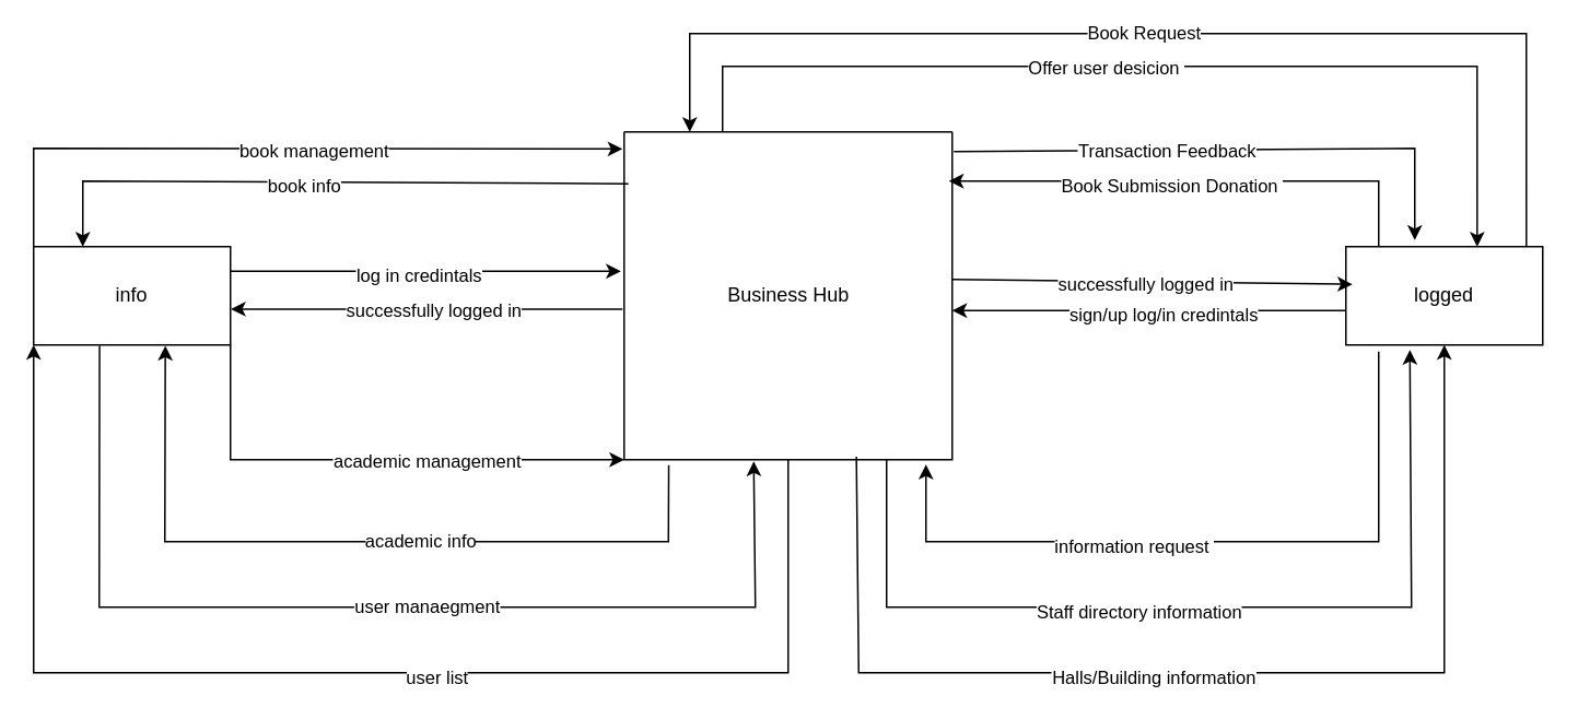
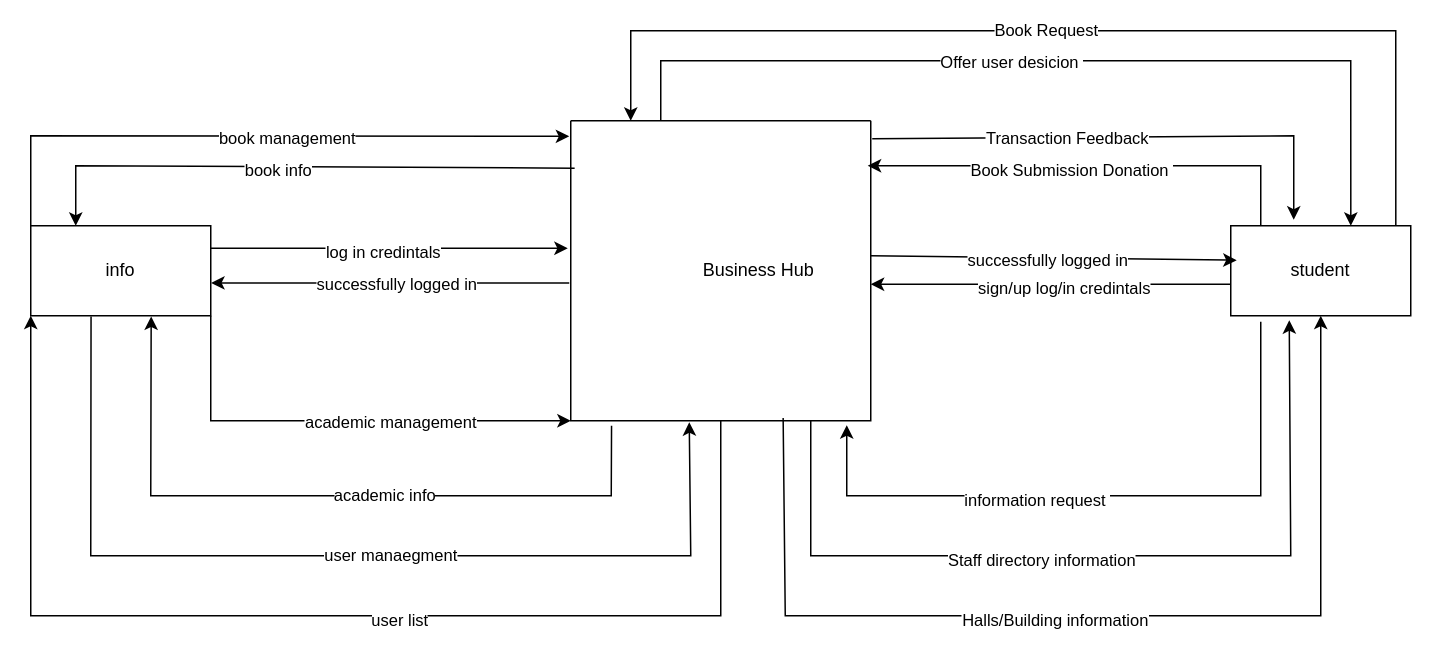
  <mxCell id="0" />
  <mxCell id="1" parent="0" />
  <mxCell id="2" value="" style="swimlane;startSize=0;" parent="1" vertex="1"><mxGeometry x="380" y="80" width="200" height="200" as="geometry" /></mxCell>
- <mxCell id="3" value="Business Hub" style="text;html=1;align=center;verticalAlign=middle;resizable=0;points=[];autosize=1;strokeColor=none;fillColor=none;" parent="2" vertex="1"><mxGeometry x="50" y="85" width="100" height="30" as="geometry" /></mxCell>
- <mxCell id="4" value="logged" style="rounded=0;whiteSpace=wrap;html=1;" parent="1" vertex="1"><mxGeometry x="820" y="150" width="120" height="60" as="geometry" /></mxCell>
+ <mxCell id="3" value="Business Hub" style="text;html=1;align=center;verticalAlign=middle;resizable=0;points=[];autosize=1;strokeColor=none;fillColor=none;" parent="2" vertex="1"><mxGeometry x="75" y="85" width="100" height="30" as="geometry" /></mxCell>
+ <mxCell id="4" value="student" style="rounded=0;whiteSpace=wrap;html=1;" parent="1" vertex="1"><mxGeometry x="820" y="150" width="120" height="60" as="geometry" /></mxCell>
  <mxCell id="5" value="info" style="rounded=0;whiteSpace=wrap;html=1;" parent="1" vertex="1"><mxGeometry x="20" y="150" width="120" height="60" as="geometry" /></mxCell>
  <mxCell id="6" value="" style="endArrow=classic;html=1;rounded=0;entryX=-0.005;entryY=0.052;entryDx=0;entryDy=0;entryPerimeter=0;" parent="1" target="2" edge="1"><mxGeometry width="50" height="50" relative="1" as="geometry"><mxPoint x="20" y="150" as="sourcePoint" /><mxPoint x="100" y="90" as="targetPoint" /><Array as="points"><mxPoint x="20" y="90" /></Array></mxGeometry></mxCell>
  <mxCell id="7" value="book management" style="edgeLabel;html=1;align=center;verticalAlign=middle;resizable=0;points=[];" parent="6" connectable="0" vertex="1"><mxGeometry x="0.102" y="-1" relative="1" as="geometry"><mxPoint as="offset" /></mxGeometry></mxCell>
  <mxCell id="8" value="" style="endArrow=classic;html=1;rounded=0;exitX=0.013;exitY=0.158;exitDx=0;exitDy=0;exitPerimeter=0;entryX=0.25;entryY=0;entryDx=0;entryDy=0;" parent="1" source="2" target="5" edge="1"><mxGeometry width="50" height="50" relative="1" as="geometry"><mxPoint x="330" y="130" as="sourcePoint" /><mxPoint x="120" y="130" as="targetPoint" /><Array as="points"><mxPoint x="50" y="110" /></Array></mxGeometry></mxCell>
  <mxCell id="9" value="book info" style="edgeLabel;html=1;align=center;verticalAlign=middle;resizable=0;points=[];" parent="8" connectable="0" vertex="1"><mxGeometry x="0.061" y="2" relative="1" as="geometry"><mxPoint as="offset" /></mxGeometry></mxCell>
  <mxCell id="10" value="" style="endArrow=classic;html=1;rounded=0;exitX=1;exitY=0.25;exitDx=0;exitDy=0;" parent="1" source="5" edge="1"><mxGeometry width="50" height="50" relative="1" as="geometry"><mxPoint x="290" y="160" as="sourcePoint" /><mxPoint x="378" y="165" as="targetPoint" /></mxGeometry></mxCell>
  <mxCell id="11" value="log in credintals" style="edgeLabel;html=1;align=center;verticalAlign=middle;resizable=0;points=[];" parent="10" connectable="0" vertex="1"><mxGeometry x="-0.039" y="-2" relative="1" as="geometry"><mxPoint as="offset" /></mxGeometry></mxCell>
  <mxCell id="12" value="" style="endArrow=classic;html=1;rounded=0;exitX=-0.005;exitY=0.541;exitDx=0;exitDy=0;exitPerimeter=0;entryX=1.002;entryY=0.635;entryDx=0;entryDy=0;entryPerimeter=0;" parent="1" source="2" target="5" edge="1"><mxGeometry width="50" height="50" relative="1" as="geometry"><mxPoint x="210" y="240" as="sourcePoint" /><mxPoint x="260" y="190" as="targetPoint" /></mxGeometry></mxCell>
  <mxCell id="13" value="successfully logged in" style="edgeLabel;html=1;align=center;verticalAlign=middle;resizable=0;points=[];" parent="12" connectable="0" vertex="1"><mxGeometry x="-0.025" relative="1" as="geometry"><mxPoint as="offset" /></mxGeometry></mxCell>
  <mxCell id="14" value="" style="endArrow=classic;html=1;rounded=0;exitX=1;exitY=1;exitDx=0;exitDy=0;entryX=0;entryY=1;entryDx=0;entryDy=0;" parent="1" source="5" target="2" edge="1"><mxGeometry width="50" height="50" relative="1" as="geometry"><mxPoint x="120" y="230" as="sourcePoint" /><mxPoint x="220" y="290" as="targetPoint" /><Array as="points"><mxPoint x="140" y="280" /></Array></mxGeometry></mxCell>
  <mxCell id="15" value="academic management" style="edgeLabel;html=1;align=center;verticalAlign=middle;resizable=0;points=[];" parent="14" connectable="0" vertex="1"><mxGeometry x="0.22" relative="1" as="geometry"><mxPoint as="offset" /></mxGeometry></mxCell>
  <mxCell id="16" value="" style="endArrow=classic;html=1;rounded=0;exitX=0.136;exitY=1.017;exitDx=0;exitDy=0;exitPerimeter=0;entryX=0.669;entryY=1.008;entryDx=0;entryDy=0;entryPerimeter=0;" parent="1" source="2" target="5" edge="1"><mxGeometry width="50" height="50" relative="1" as="geometry"><mxPoint x="360" y="360" as="sourcePoint" /><mxPoint x="110" y="330" as="targetPoint" /><Array as="points"><mxPoint x="407" y="330" /><mxPoint x="100" y="330" /></Array></mxGeometry></mxCell>
  <mxCell id="17" value="academic info" style="edgeLabel;html=1;align=center;verticalAlign=middle;resizable=0;points=[];" parent="16" connectable="0" vertex="1"><mxGeometry x="-0.163" y="-1" relative="1" as="geometry"><mxPoint as="offset" /></mxGeometry></mxCell>
  <mxCell id="18" value="" style="endArrow=classic;html=1;rounded=0;exitX=0.335;exitY=1.008;exitDx=0;exitDy=0;exitPerimeter=0;entryX=0.395;entryY=1.005;entryDx=0;entryDy=0;entryPerimeter=0;" parent="1" source="5" target="2" edge="1"><mxGeometry width="50" height="50" relative="1" as="geometry"><mxPoint x="30" y="330" as="sourcePoint" /><mxPoint x="470" y="310" as="targetPoint" /><Array as="points"><mxPoint x="60" y="370" /><mxPoint x="460" y="370" /></Array></mxGeometry></mxCell>
  <mxCell id="19" value="user manaegment" style="edgeLabel;html=1;align=center;verticalAlign=middle;resizable=0;points=[];" parent="18" connectable="0" vertex="1"><mxGeometry x="0.106" y="1" relative="1" as="geometry"><mxPoint as="offset" /></mxGeometry></mxCell>
  <mxCell id="20" value="" style="endArrow=classic;html=1;rounded=0;exitX=0.5;exitY=1;exitDx=0;exitDy=0;entryX=0;entryY=1;entryDx=0;entryDy=0;" parent="1" source="2" target="5" edge="1"><mxGeometry width="50" height="50" relative="1" as="geometry"><mxPoint x="510" y="420" as="sourcePoint" /><mxPoint x="-10" y="370" as="targetPoint" /><Array as="points"><mxPoint x="480" y="410" /><mxPoint x="20" y="410" /></Array></mxGeometry></mxCell>
  <mxCell id="21" value="user list" style="edgeLabel;html=1;align=center;verticalAlign=middle;resizable=0;points=[];" parent="20" connectable="0" vertex="1"><mxGeometry x="-0.126" y="2" relative="1" as="geometry"><mxPoint as="offset" /></mxGeometry></mxCell>
  <mxCell id="22" value="" style="endArrow=classic;html=1;rounded=0;entryX=0.667;entryY=0;entryDx=0;entryDy=0;entryPerimeter=0;" parent="1" target="4" edge="1"><mxGeometry width="50" height="50" relative="1" as="geometry"><mxPoint x="440" y="80" as="sourcePoint" /><mxPoint x="900" y="120" as="targetPoint" /><Array as="points"><mxPoint x="440" y="40" /><mxPoint x="900" y="40" /></Array></mxGeometry></mxCell>
  <mxCell id="23" value="Offer user desicion&amp;nbsp;" style="edgeLabel;html=1;align=center;verticalAlign=middle;resizable=0;points=[];" parent="22" vertex="1" connectable="0"><mxGeometry x="-0.105" relative="1" as="geometry"><mxPoint as="offset" /></mxGeometry></mxCell>
  <mxCell id="24" value="" style="endArrow=classic;html=1;rounded=0;exitX=0.917;exitY=0;exitDx=0;exitDy=0;exitPerimeter=0;entryX=0.2;entryY=0;entryDx=0;entryDy=0;entryPerimeter=0;" parent="1" source="4" target="2" edge="1"><mxGeometry width="50" height="50" relative="1" as="geometry"><mxPoint x="860" y="90" as="sourcePoint" /><mxPoint x="410" y="50" as="targetPoint" /><Array as="points"><mxPoint x="930" y="20" /><mxPoint x="420" y="20" /></Array></mxGeometry></mxCell>
  <mxCell id="25" value="Book Request" style="edgeLabel;html=1;align=center;verticalAlign=middle;resizable=0;points=[];" parent="24" vertex="1" connectable="0"><mxGeometry x="0.04" y="-1" relative="1" as="geometry"><mxPoint as="offset" /></mxGeometry></mxCell>
  <mxCell id="26" value="" style="endArrow=classic;html=1;rounded=0;entryX=0.033;entryY=0.383;entryDx=0;entryDy=0;entryPerimeter=0;" parent="1" target="4" edge="1"><mxGeometry width="50" height="50" relative="1" as="geometry"><mxPoint x="580" y="170" as="sourcePoint" /><mxPoint x="630" y="120" as="targetPoint" /></mxGeometry></mxCell>
  <mxCell id="27" value="successfully logged in" style="edgeLabel;html=1;align=center;verticalAlign=middle;resizable=0;points=[];" parent="26" vertex="1" connectable="0"><mxGeometry x="-0.033" y="-1" relative="1" as="geometry"><mxPoint as="offset" /></mxGeometry></mxCell>
  <mxCell id="28" value="" style="endArrow=classic;html=1;rounded=0;" parent="1" edge="1"><mxGeometry width="50" height="50" relative="1" as="geometry"><mxPoint x="820" y="189" as="sourcePoint" /><mxPoint x="580" y="189" as="targetPoint" /></mxGeometry></mxCell>
  <mxCell id="29" value="sign/up log/in credintals" style="edgeLabel;html=1;align=center;verticalAlign=middle;resizable=0;points=[];" parent="28" vertex="1" connectable="0"><mxGeometry x="-0.067" y="2" relative="1" as="geometry"><mxPoint as="offset" /></mxGeometry></mxCell>
  <mxCell id="30" value="" style="endArrow=classic;html=1;rounded=0;exitX=1.005;exitY=0.06;exitDx=0;exitDy=0;exitPerimeter=0;entryX=0.35;entryY=-0.067;entryDx=0;entryDy=0;entryPerimeter=0;" parent="1" source="2" target="4" edge="1"><mxGeometry width="50" height="50" relative="1" as="geometry"><mxPoint x="580" y="100" as="sourcePoint" /><mxPoint x="870" y="90" as="targetPoint" /><Array as="points"><mxPoint x="862" y="90" /></Array></mxGeometry></mxCell>
  <mxCell id="31" value="Transaction Feedback" style="edgeLabel;html=1;align=center;verticalAlign=middle;resizable=0;points=[];" parent="30" vertex="1" connectable="0"><mxGeometry x="-0.228" relative="1" as="geometry"><mxPoint as="offset" /></mxGeometry></mxCell>
  <mxCell id="32" value="" style="endArrow=classic;html=1;rounded=0;entryX=0.325;entryY=1.05;entryDx=0;entryDy=0;entryPerimeter=0;" parent="1" target="4" edge="1"><mxGeometry width="50" height="50" relative="1" as="geometry"><mxPoint x="540" y="280" as="sourcePoint" /><mxPoint x="910" y="370" as="targetPoint" /><Array as="points"><mxPoint x="540" y="370" /><mxPoint x="860" y="370" /></Array></mxGeometry></mxCell>
  <mxCell id="33" value="Staff directory information" style="edgeLabel;html=1;align=center;verticalAlign=middle;resizable=0;points=[];" parent="32" vertex="1" connectable="0"><mxGeometry x="-0.143" y="-2" relative="1" as="geometry"><mxPoint as="offset" /></mxGeometry></mxCell>
  <mxCell id="34" value="" style="endArrow=classic;html=1;rounded=0;entryX=0.92;entryY=1.015;entryDx=0;entryDy=0;entryPerimeter=0;" parent="1" target="2" edge="1"><mxGeometry width="50" height="50" relative="1" as="geometry"><mxPoint x="840" y="214" as="sourcePoint" /><mxPoint x="560" y="300" as="targetPoint" /><Array as="points"><mxPoint x="840" y="330" /><mxPoint x="564" y="330" /></Array></mxGeometry></mxCell>
  <mxCell id="35" value="information request&amp;nbsp;" style="edgeLabel;html=1;align=center;verticalAlign=middle;resizable=0;points=[];" parent="34" vertex="1" connectable="0"><mxGeometry x="0.212" y="2" relative="1" as="geometry"><mxPoint as="offset" /></mxGeometry></mxCell>
  <mxCell id="36" value="" style="endArrow=classic;html=1;rounded=0;entryX=0.99;entryY=0.15;entryDx=0;entryDy=0;entryPerimeter=0;" parent="1" target="2" edge="1"><mxGeometry width="50" height="50" relative="1" as="geometry"><mxPoint x="840" y="150" as="sourcePoint" /><mxPoint x="800" y="100" as="targetPoint" /><Array as="points"><mxPoint x="840" y="110" /></Array></mxGeometry></mxCell>
  <mxCell id="37" value="Book Submission Donation&amp;nbsp;" style="edgeLabel;html=1;align=center;verticalAlign=middle;resizable=0;points=[];" parent="36" vertex="1" connectable="0"><mxGeometry x="0.106" y="2" relative="1" as="geometry"><mxPoint as="offset" /></mxGeometry></mxCell>
  <mxCell id="38" value="" style="endArrow=classic;html=1;rounded=0;exitX=0.708;exitY=0.991;exitDx=0;exitDy=0;exitPerimeter=0;entryX=0.5;entryY=1;entryDx=0;entryDy=0;" parent="1" source="2" target="4" edge="1"><mxGeometry width="50" height="50" relative="1" as="geometry"><mxPoint x="520" y="410" as="sourcePoint" /><mxPoint x="900" y="410" as="targetPoint" /><Array as="points"><mxPoint x="523" y="410" /><mxPoint x="880" y="410" /></Array></mxGeometry></mxCell>
  <mxCell id="39" value="Halls/Building information" style="edgeLabel;html=1;align=center;verticalAlign=middle;resizable=0;points=[];" parent="38" vertex="1" connectable="0"><mxGeometry x="-0.098" y="-2" relative="1" as="geometry"><mxPoint as="offset" /></mxGeometry></mxCell>
